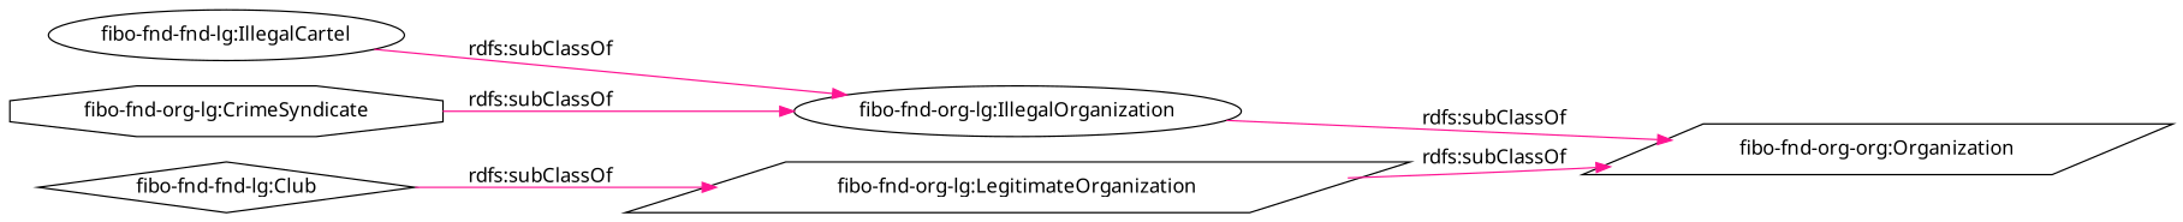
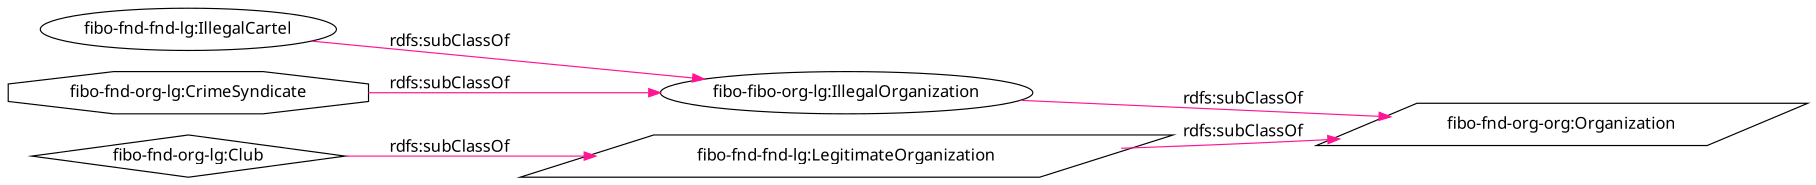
  digraph {
    fontname="Noto Sans"
    rankdir=LR
    node [color=black fontname="Noto Sans" shape=parallelogram]
    edge [color=deeppink fontname="Noto Sans"]
-   "fibo-fnd-org-lg:LegitimateOrganization"
+   "fibo-fnd-org-lg:LegitimateOrganization" [label="fibo-fnd-fnd-lg:LegitimateOrganization"]
    "fibo-fnd-org-org:Organization"
-   "fibo-fnd-org-lg:IllegalOrganization" [shape=ellipse]
+   "fibo-fnd-org-lg:IllegalOrganization" [shape=ellipse label="fibo-fibo-org-lg:IllegalOrganization"]
    n4 [label="fibo-fnd-fnd-lg:IllegalCartel" shape=ellipse]
    "fibo-fnd-org-lg:CrimeSyndicate" [shape=octagon]
-   "fibo-fnd-org-lg:Club" [shape=diamond label="fibo-fnd-fnd-lg:Club"]
+   "fibo-fnd-org-lg:Club" [shape=diamond]
    "fibo-fnd-org-lg:LegitimateOrganization" -> "fibo-fnd-org-org:Organization" [label="rdfs:subClassOf"]
    "fibo-fnd-org-lg:IllegalOrganization" -> "fibo-fnd-org-org:Organization" [label="rdfs:subClassOf"]
    n4 -> "fibo-fnd-org-lg:IllegalOrganization" [label="rdfs:subClassOf"]
    "fibo-fnd-org-lg:CrimeSyndicate" -> "fibo-fnd-org-lg:IllegalOrganization" [label="rdfs:subClassOf"]
    "fibo-fnd-org-lg:Club" -> "fibo-fnd-org-lg:LegitimateOrganization" [label="rdfs:subClassOf"]
  }
